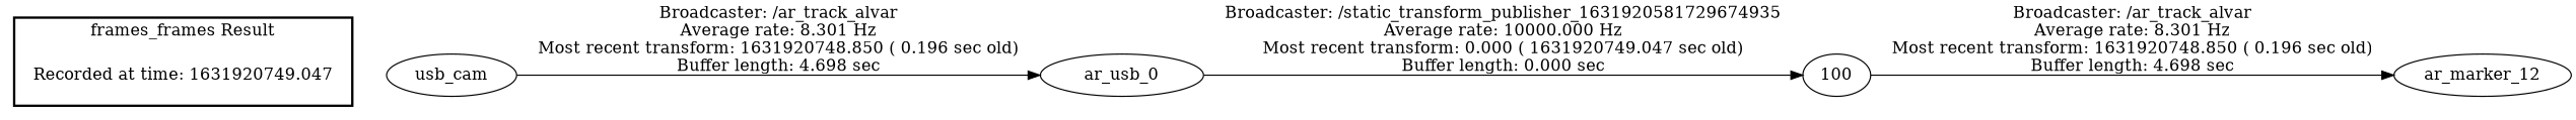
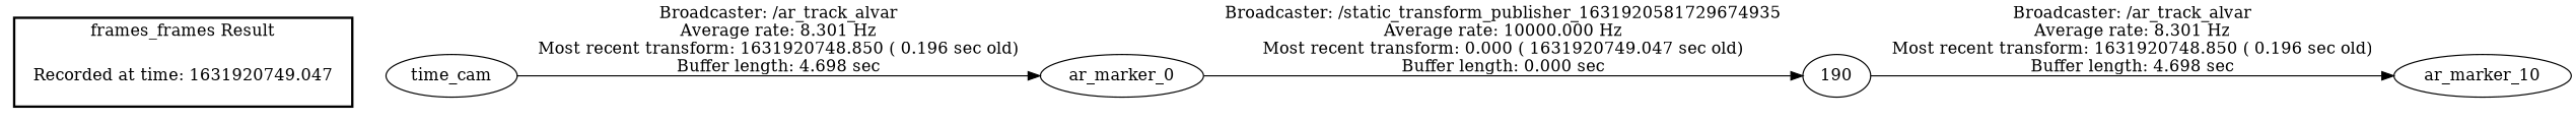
  digraph {
    rankdir=LR
    "Recorded at time: 1631920749.047" [shape=plaintext]
-   usb_cam
-   ar_marker_0 [label=ar_usb_0]
-   100
-   ar_marker_10 [label=ar_marker_12]
+   usb_cam [label=time_cam]
+   ar_marker_0
+   100 [label=190]
+   ar_marker_10
    subgraph cluster_1 {
      color=black
      label="frames_frames Result"
      style=bold
      "Recorded at time: 1631920749.047"
    }
    "Recorded at time: 1631920749.047" -> usb_cam [style=invis]
    usb_cam -> ar_marker_0 [label="Broadcaster: /ar_track_alvar\nAverage rate: 8.301 Hz\nMost recent transform: 1631920748.850 ( 0.196 sec old)\nBuffer length: 4.698 sec\n"]
    ar_marker_0 -> 100 [label="Broadcaster: /static_transform_publisher_1631920581729674935\nAverage rate: 10000.000 Hz\nMost recent transform: 0.000 ( 1631920749.047 sec old)\nBuffer length: 0.000 sec\n"]
    100 -> ar_marker_10 [label="Broadcaster: /ar_track_alvar\nAverage rate: 8.301 Hz\nMost recent transform: 1631920748.850 ( 0.196 sec old)\nBuffer length: 4.698 sec\n"]
  }
